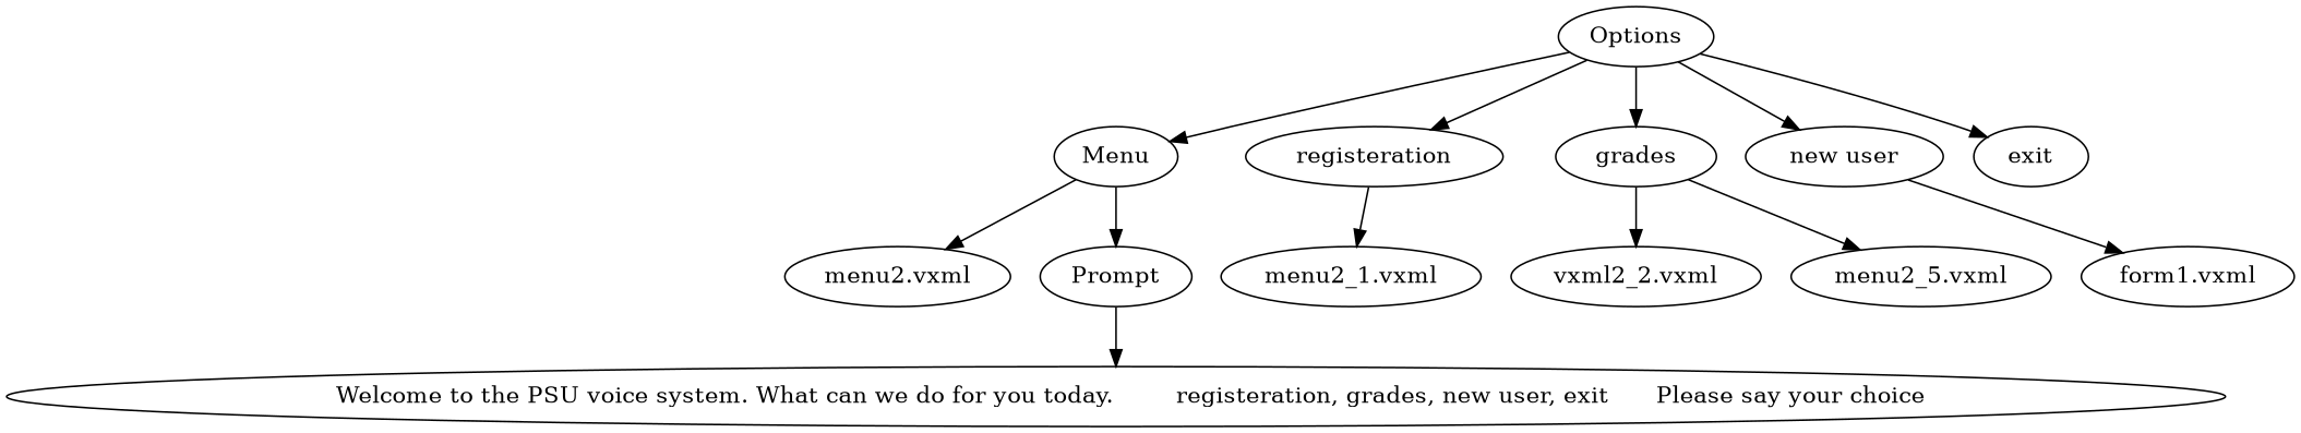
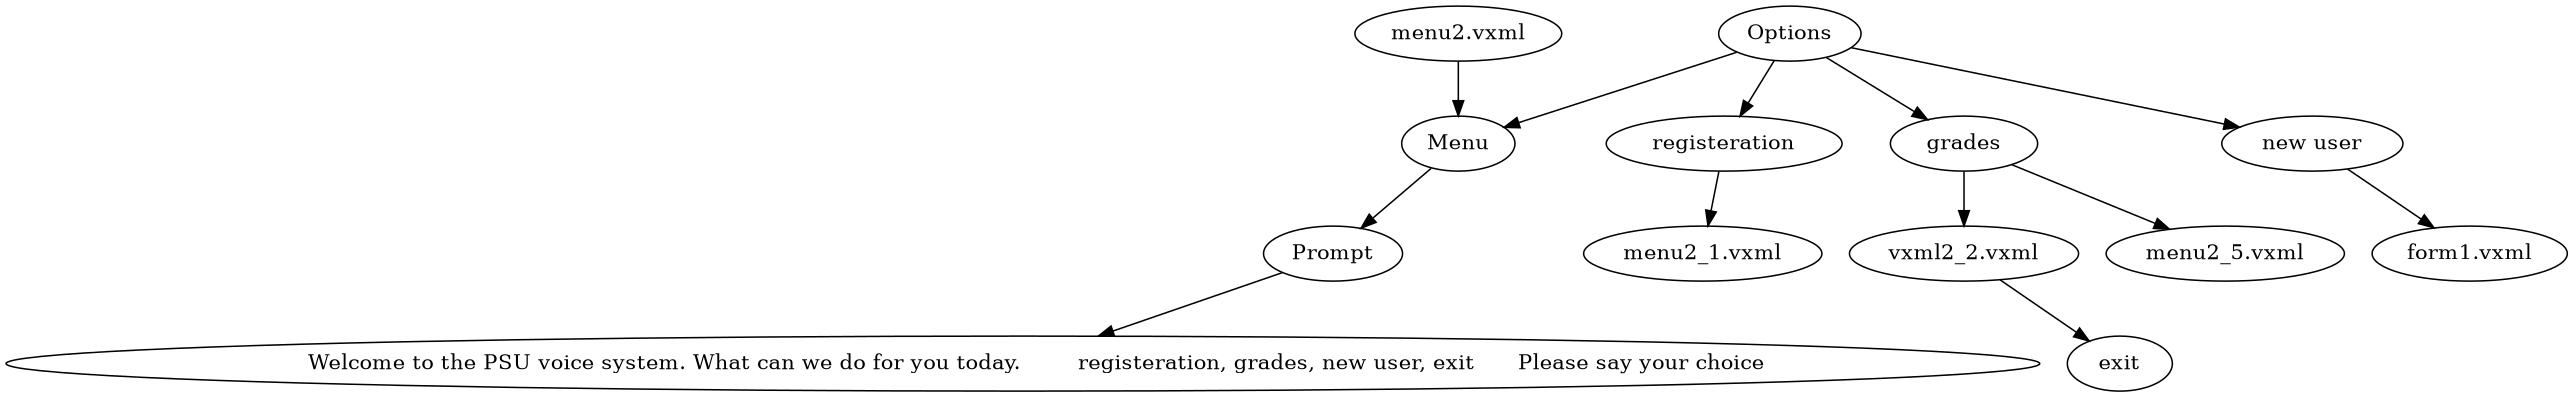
  digraph {
    n1 [label="menu2.vxml"]
    n2 [label=Menu]
    n3 [label=Prompt]
    n4 [label="        Welcome to the PSU voice system. What can we do for you today.	registeration, grades, new user, exit	Please say your choice    "]
    n5 [label=Options]
    n6 [label=" registeration "]
    n7 [label=" grades "]
    n8 [label=" new user "]
    n9 [label=" exit "]
    n10 [label="menu2_1.vxml"]
    n11 [label="vxml2_2.vxml"]
    n12 [label="menu2_5.vxml"]
    n13 [label="form1.vxml"]
-   n2 -> n1
+   n1 -> n2
    n2 -> n3
    n3 -> n4
    n5 -> n2
    n5 -> n6
    n5 -> n7
    n5 -> n8
-   n5 -> n9
+   n11 -> n9
    n6 -> n10
    n7 -> n11
    n7 -> n12
    n8 -> n13
  }
